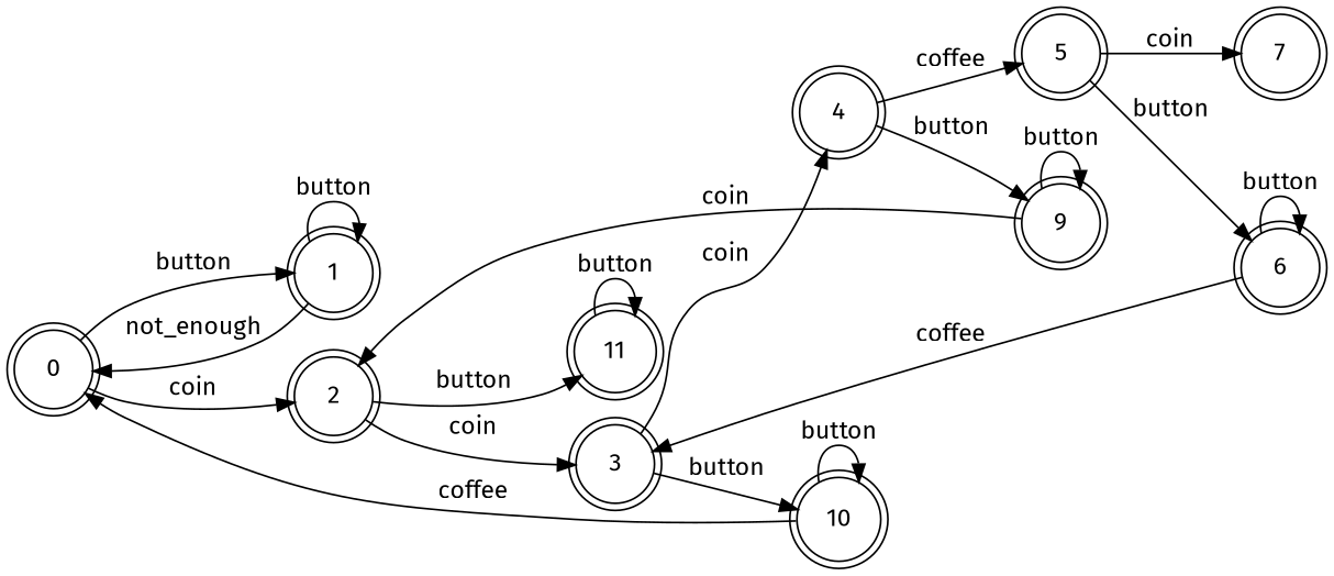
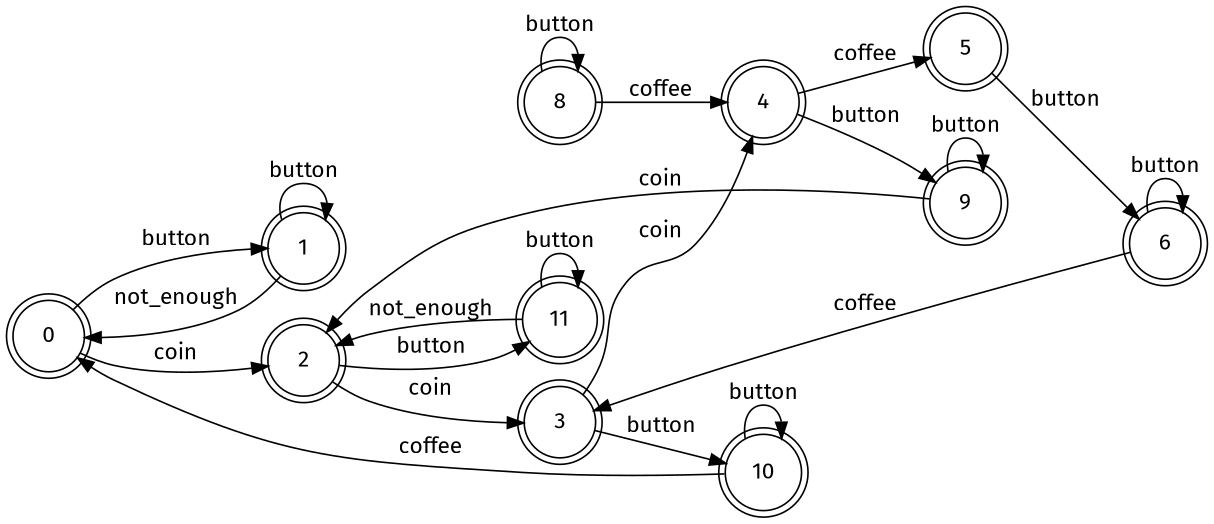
  digraph {
    fontname="Fira Sans"
    rankdir=LR
    node [fontname="Fira Sans" shape=doublecircle]
    edge [fontname="Fira Sans"]
    0
    1
    2
    3
    11
    4
    10
    5
    9
    6
-   7
+   8
    0 -> 1 [label=button]
    0 -> 2 [label=coin]
    1 -> 0 [label=not_enough]
    1 -> 1 [label=button]
    2 -> 3 [label=coin]
    2 -> 11 [label=button]
    3 -> 4 [label=coin]
    3 -> 10 [label=button]
+   11 -> 2 [label=not_enough]
    11 -> 11 [label=button]
    4 -> 5 [label=coffee]
    4 -> 9 [label=button]
    10 -> 0 [label=coffee]
    10 -> 10 [label=button]
    5 -> 6 [label=button]
-   5 -> 7 [label=coin]
    9 -> 2 [label=coin]
    9 -> 9 [label=button]
    6 -> 3 [label=coffee]
    6 -> 6 [label=button]
+   8 -> 4 [label=coffee]
+   8 -> 8 [label=button]
  }
